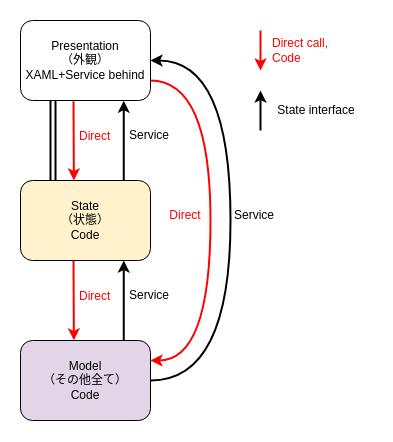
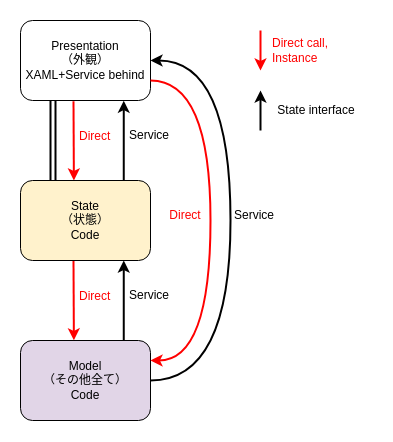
  <mxCell id="0" />
  <mxCell id="1" parent="0" />
  <mxCell id="2" style="edgeStyle=orthogonalEdgeStyle;rounded=0;orthogonalLoop=1;jettySize=auto;html=1;entryX=0.25;entryY=0;entryDx=0;entryDy=0;exitX=0.25;exitY=1;exitDx=0;exitDy=0;shape=link;strokeWidth=2;" parent="1" source="5" target="7" edge="1"><mxGeometry relative="1" as="geometry" /></mxCell>
  <mxCell id="3" style="rounded=0;orthogonalLoop=1;jettySize=auto;html=1;strokeColor=light-dark(#ff0000, #ededed);strokeWidth=2;exitX=0.814;exitY=1.009;exitDx=0;exitDy=0;entryX=0.817;entryY=0;entryDx=0;entryDy=0;exitPerimeter=0;entryPerimeter=0;" parent="1" edge="1"><mxGeometry relative="1" as="geometry"><mxPoint x="73" y="100.72" as="sourcePoint" /><mxPoint x="73.39" y="180" as="targetPoint" /></mxGeometry></mxCell>
  <mxCell id="4" style="edgeStyle=orthogonalEdgeStyle;rounded=0;orthogonalLoop=1;jettySize=auto;html=1;entryX=1;entryY=0.5;entryDx=0;entryDy=0;curved=1;exitX=1;exitY=0.5;exitDx=0;exitDy=0;strokeColor=light-dark(#000000,#EDEDED);strokeWidth=2;fontColor=#000000;startArrow=classic;startFill=1;endArrow=none;" parent="1" source="5" target="8" edge="1"><mxGeometry relative="1" as="geometry"><Array as="points"><mxPoint x="230" y="60" /><mxPoint x="230" y="380" /></Array></mxGeometry></mxCell>
  <mxCell id="5" value="Presentation&lt;div&gt;（外観）&lt;div&gt;XAML+Service behind&lt;/div&gt;&lt;/div&gt;" style="rounded=1;whiteSpace=wrap;html=1;" parent="1" vertex="1"><mxGeometry x="20" y="20" width="130" height="80" as="geometry" /></mxCell>
  <mxCell id="6" style="edgeStyle=orthogonalEdgeStyle;rounded=0;orthogonalLoop=1;jettySize=auto;html=1;entryX=0.402;entryY=1.002;entryDx=0;entryDy=0;strokeWidth=2;entryPerimeter=0;exitX=0.402;exitY=0;exitDx=0;exitDy=0;exitPerimeter=0;" parent="1" edge="1"><mxGeometry relative="1" as="geometry"><mxPoint x="123.26" y="180" as="sourcePoint" /><mxPoint x="123.26" y="100.16" as="targetPoint" /></mxGeometry></mxCell>
  <mxCell id="7" value="State&lt;div&gt;（状態）&lt;/div&gt;&lt;div&gt;Code&lt;/div&gt;" style="rounded=1;whiteSpace=wrap;html=1;fillColor=#fff2cc;" parent="1" vertex="1"><mxGeometry x="20" y="180" width="130" height="80" as="geometry" /></mxCell>
  <mxCell id="8" value="Model&lt;div&gt;（その他全て）&lt;/div&gt;&lt;div&gt;Code&lt;/div&gt;" style="rounded=1;whiteSpace=wrap;html=1;fillColor=#e1d5e7;" parent="1" vertex="1"><mxGeometry x="20" y="340" width="130" height="80" as="geometry" /></mxCell>
  <mxCell id="9" style="rounded=0;orthogonalLoop=1;jettySize=auto;html=1;strokeColor=light-dark(#ff0000, #ededed);strokeWidth=2;" parent="1" edge="1"><mxGeometry relative="1" as="geometry"><mxPoint x="260" y="30" as="sourcePoint" /><mxPoint x="260" y="70" as="targetPoint" /></mxGeometry></mxCell>
- <mxCell id="10" value="Direct call,&lt;div&gt;Code&lt;/div&gt;" style="text;html=1;align=left;verticalAlign=middle;whiteSpace=wrap;rounded=0;fontColor=#FF0101;" parent="1" vertex="1"><mxGeometry x="270" y="35" width="60" height="30" as="geometry" /></mxCell>
+ <mxCell id="10" value="Direct call,&lt;div&gt;Instance&lt;/div&gt;" style="text;html=1;align=left;verticalAlign=middle;whiteSpace=wrap;rounded=0;fontColor=#FF0101;" parent="1" vertex="1"><mxGeometry x="270" y="35" width="60" height="30" as="geometry" /></mxCell>
  <mxCell id="11" style="edgeStyle=orthogonalEdgeStyle;rounded=0;orthogonalLoop=1;jettySize=auto;html=1;entryX=0.5;entryY=1;entryDx=0;entryDy=0;strokeWidth=2;" parent="1" edge="1"><mxGeometry relative="1" as="geometry"><mxPoint x="260" y="130" as="sourcePoint" /><mxPoint x="260" y="90" as="targetPoint" /><Array as="points"><mxPoint x="260" y="110" /><mxPoint x="260" y="110" /></Array></mxGeometry></mxCell>
  <mxCell id="12" value="State interface" style="text;html=1;align=center;verticalAlign=middle;whiteSpace=wrap;rounded=0;" parent="1" vertex="1"><mxGeometry x="261" y="95" width="110" height="30" as="geometry" /></mxCell>
  <mxCell id="13" value="Service" style="text;html=1;align=left;verticalAlign=middle;whiteSpace=wrap;rounded=0;fontColor=#000000;" parent="1" vertex="1"><mxGeometry x="232" y="200" width="40" height="30" as="geometry" /></mxCell>
  <mxCell id="14" value="Direct" style="text;html=1;align=left;verticalAlign=middle;whiteSpace=wrap;rounded=0;fontColor=#FF0000;" parent="1" vertex="1"><mxGeometry x="77" y="120.72" width="40" height="30" as="geometry" /></mxCell>
  <mxCell id="15" value="Service" style="text;html=1;align=center;verticalAlign=middle;whiteSpace=wrap;rounded=0;" parent="1" vertex="1"><mxGeometry x="124" y="120" width="50" height="30" as="geometry" /></mxCell>
  <mxCell id="16" value="" style="endArrow=none;html=1;rounded=0;exitX=1;exitY=0.25;exitDx=0;exitDy=0;entryX=1;entryY=0.75;entryDx=0;entryDy=0;edgeStyle=orthogonalEdgeStyle;curved=1;strokeWidth=2;strokeColor=#FF0000;startArrow=classic;startFill=1;" parent="1" source="8" target="5" edge="1"><mxGeometry width="50" height="50" relative="1" as="geometry"><mxPoint x="220" y="220" as="sourcePoint" /><mxPoint x="270" y="170" as="targetPoint" /><Array as="points"><mxPoint x="210" y="360" /><mxPoint x="210" y="80" /></Array></mxGeometry></mxCell>
  <mxCell id="17" value="Direct" style="text;html=1;align=center;verticalAlign=middle;whiteSpace=wrap;rounded=0;fontColor=#FF0000;" parent="1" vertex="1"><mxGeometry x="160" y="200" width="50" height="30" as="geometry" /></mxCell>
  <mxCell id="18" style="rounded=0;orthogonalLoop=1;jettySize=auto;html=1;strokeColor=light-dark(#ff0000, #ededed);strokeWidth=2;exitX=0.814;exitY=1.009;exitDx=0;exitDy=0;entryX=0.817;entryY=0;entryDx=0;entryDy=0;exitPerimeter=0;entryPerimeter=0;" edge="1" parent="1"><mxGeometry relative="1" as="geometry"><mxPoint x="73" y="260.56" as="sourcePoint" /><mxPoint x="73.39" y="339.84" as="targetPoint" /></mxGeometry></mxCell>
  <mxCell id="19" style="edgeStyle=orthogonalEdgeStyle;rounded=0;orthogonalLoop=1;jettySize=auto;html=1;entryX=0.402;entryY=1.002;entryDx=0;entryDy=0;strokeWidth=2;entryPerimeter=0;exitX=0.402;exitY=0;exitDx=0;exitDy=0;exitPerimeter=0;" edge="1" parent="1"><mxGeometry relative="1" as="geometry"><mxPoint x="123.26" y="339.84" as="sourcePoint" /><mxPoint x="123.26" y="260" as="targetPoint" /></mxGeometry></mxCell>
  <mxCell id="20" value="Direct" style="text;html=1;align=left;verticalAlign=middle;whiteSpace=wrap;rounded=0;fontColor=#FF0000;" vertex="1" parent="1"><mxGeometry x="77" y="280.56" width="40" height="30" as="geometry" /></mxCell>
  <mxCell id="21" value="Service" style="text;html=1;align=center;verticalAlign=middle;whiteSpace=wrap;rounded=0;" vertex="1" parent="1"><mxGeometry x="124" y="279.84" width="50" height="30" as="geometry" /></mxCell>
